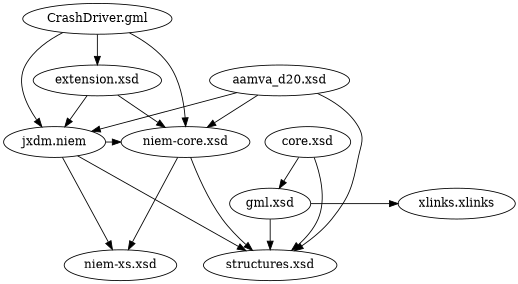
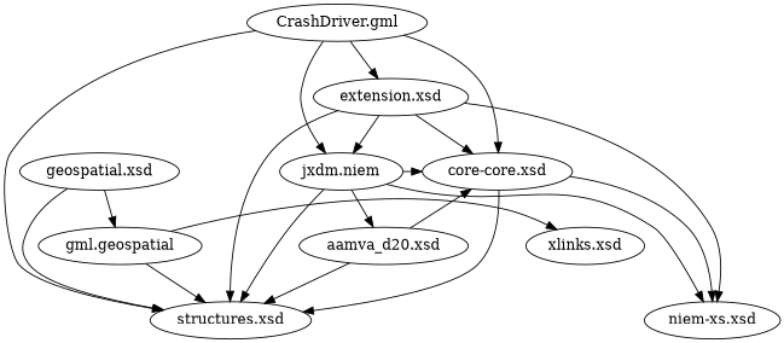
  digraph {
    n1 [label="CrashDriver.gml"]
    n2 [label="extension.xsd"]
-   n3 [label="niem-core.xsd"]
+   n3 [label="core-core.xsd"]
    n4 [label="jxdm.niem"]
-   n5 [label="core.xsd"]
+   n5 [label="geospatial.xsd"]
    n6 [label="aamva_d20.xsd"]
-   n7 [label="gml.xsd"]
-   n8 [label="xlinks.xlinks"]
+   n7 [label="gml.geospatial"]
+   n8 [label="xlinks.xsd"]
    n9 [label="structures.xsd"]
    n10 [label="niem-xs.xsd"]
    subgraph sub_1 {
      rank=source
      n1
    }
    subgraph sub_2 {
      rank=same
      n2
    }
    subgraph sub_3 {
      rank=same
      n3
      n4
      n5
    }
    subgraph sub_4 {
      rank=same
      n6
    }
    subgraph sub_5 {
      rank=same
      n7
      n8
    }
    subgraph sub_6 {
      rank=same
      n9
      n10
    }
    n1 -> n2
    n1 -> n3
    n1 -> n4
+   n1 -> n9
    n2 -> n3
    n2 -> n4
+   n2 -> n9
+   n2 -> n10
    n3 -> n9
    n3 -> n10
    n4 -> n3
-   n6 -> n4
+   n4 -> n6
    n4 -> n9
    n4 -> n10
    n5 -> n7
    n5 -> n9
    n6 -> n3
    n6 -> n9
    n7 -> n8
    n7 -> n9
  }
